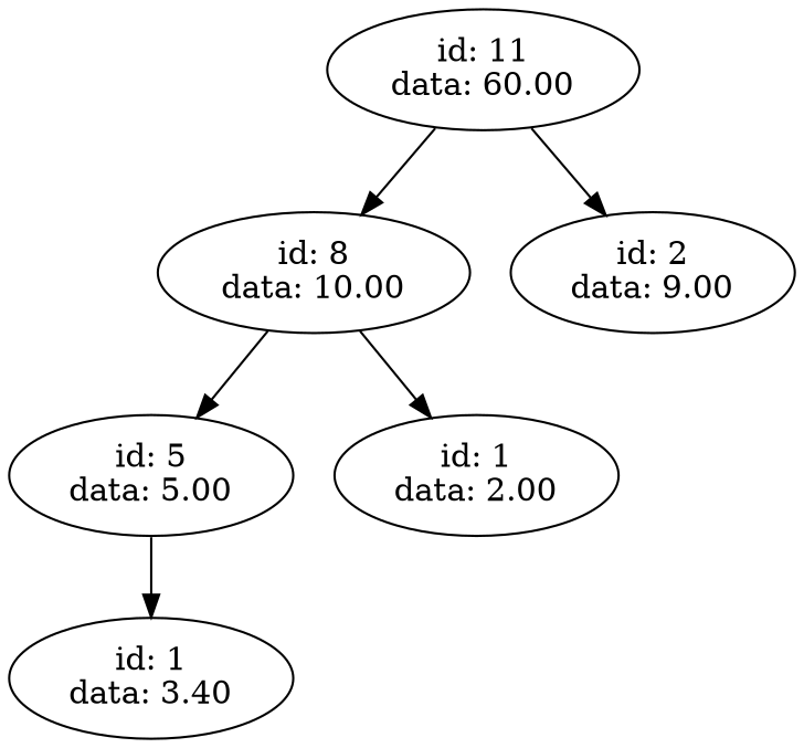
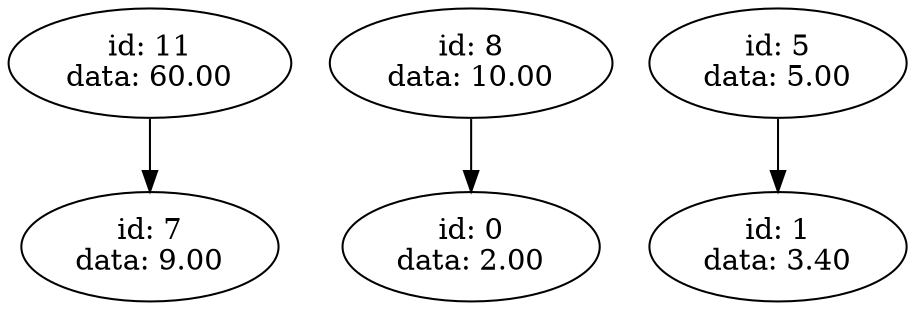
  digraph {
    n1 [label="id: 11\ndata: 60.00"]
    n2 [label="id: 8\ndata: 10.00"]
-   n3 [label="id: 2\ndata: 9.00"]
+   n3 [label="id: 7\ndata: 9.00"]
    n4 [label="id: 5\ndata: 5.00"]
-   n5 [label="id: 1\ndata: 2.00"]
+   n5 [label="id: 0\ndata: 2.00"]
    n6 [label="id: 1\ndata: 3.40"]
-   n1 -> n2
    n1 -> n3
-   n2 -> n4
    n2 -> n5
    n4 -> n6
  }
